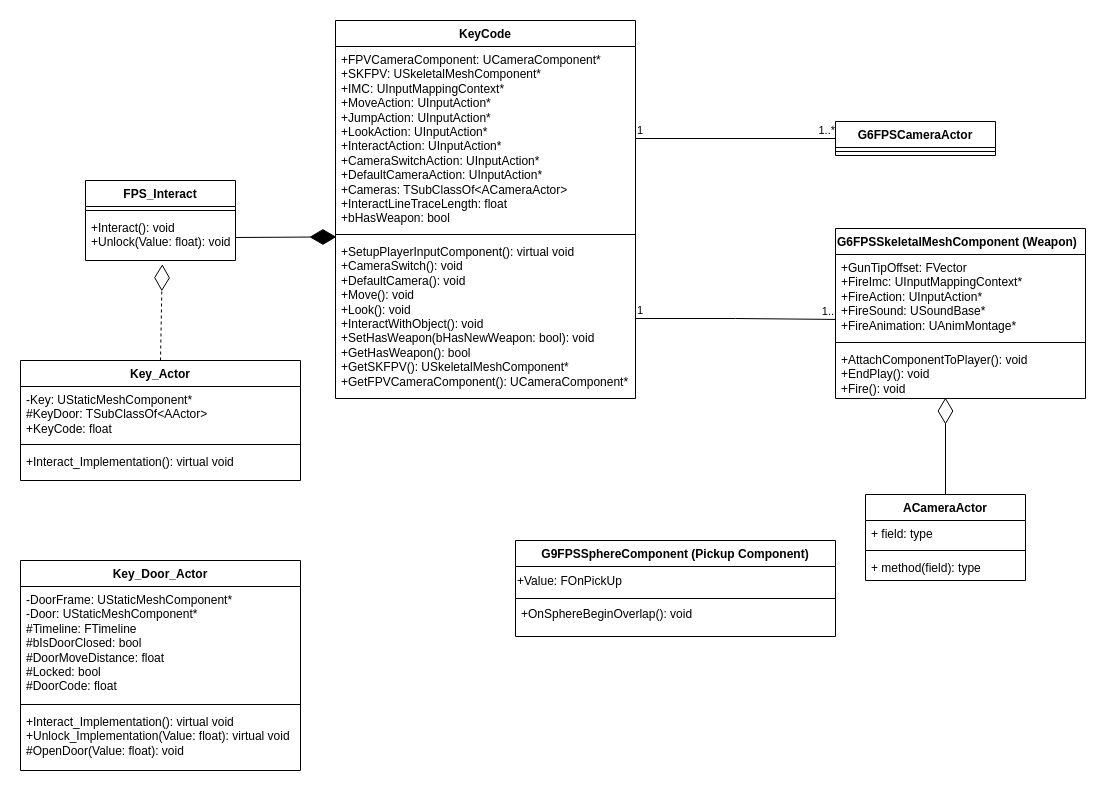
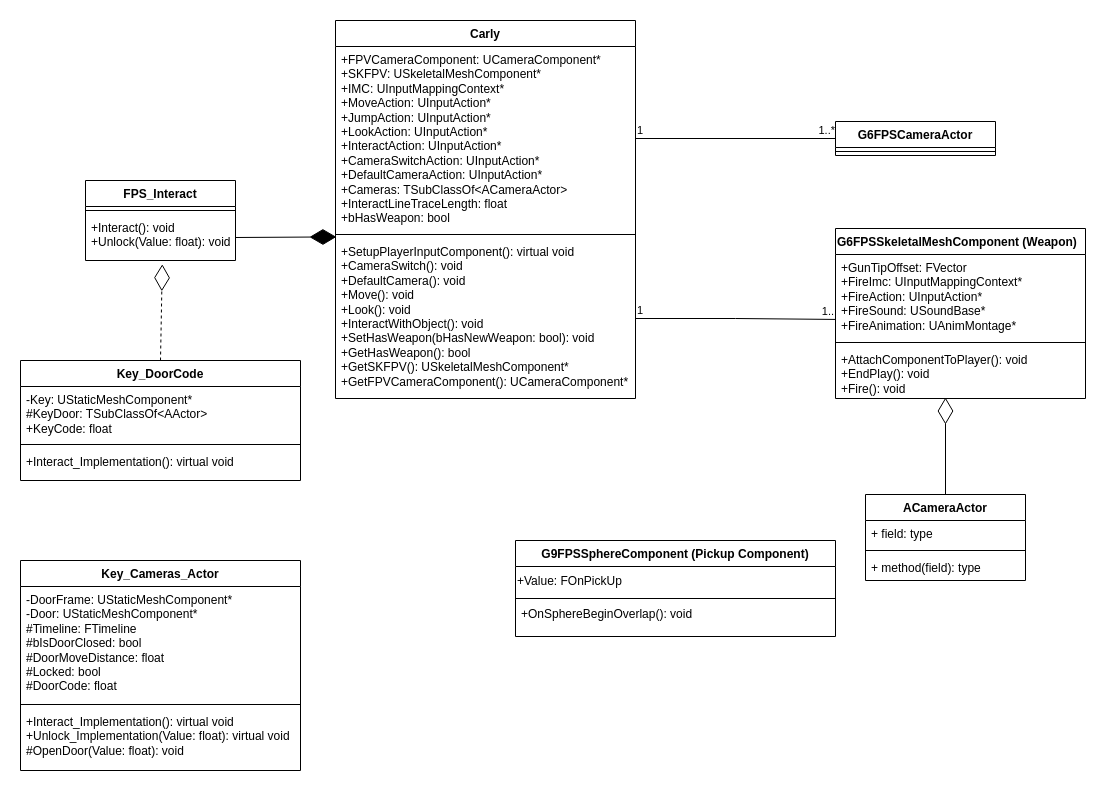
  <mxCell id="0" />
  <mxCell id="1" parent="0" />
  <mxCell id="2" value="G6FPSSkeletalMeshComponent (Weapon)" style="swimlane;fontStyle=1;align=left;verticalAlign=top;childLayout=stackLayout;horizontal=1;startSize=26;horizontalStack=0;resizeParent=1;resizeParentMax=0;resizeLast=0;collapsible=1;marginBottom=0;whiteSpace=wrap;html=1;" vertex="1" parent="1"><mxGeometry x="835" y="228" width="250" height="170" as="geometry" /></mxCell>
  <mxCell id="3" value="+GunTipOffset: FVector&lt;div&gt;+FireImc: UInputMappingContext*&lt;/div&gt;&lt;div&gt;+FireAction: UInputAction*&lt;/div&gt;&lt;div&gt;+FireSound: USoundBase*&lt;/div&gt;&lt;div&gt;+FireAnimation: UAnimMontage*&lt;/div&gt;" style="text;strokeColor=none;fillColor=none;align=left;verticalAlign=top;spacingLeft=4;spacingRight=4;overflow=hidden;rotatable=0;points=[[0,0.5],[1,0.5]];portConstraint=eastwest;whiteSpace=wrap;html=1;" vertex="1" parent="2"><mxGeometry y="26" width="250" height="84" as="geometry" /></mxCell>
  <mxCell id="4" value="" style="line;strokeWidth=1;fillColor=none;align=left;verticalAlign=middle;spacingTop=-1;spacingLeft=3;spacingRight=3;rotatable=0;labelPosition=right;points=[];portConstraint=eastwest;strokeColor=inherit;" vertex="1" parent="2"><mxGeometry y="110" width="250" height="8" as="geometry" /></mxCell>
  <mxCell id="5" value="+AttachComponentToPlayer(): void&lt;div&gt;+EndPlay(): void&lt;/div&gt;&lt;div&gt;+Fire(): void&lt;/div&gt;" style="text;strokeColor=none;fillColor=none;align=left;verticalAlign=top;spacingLeft=4;spacingRight=4;overflow=hidden;rotatable=0;points=[[0,0.5],[1,0.5]];portConstraint=eastwest;whiteSpace=wrap;html=1;" vertex="1" parent="2"><mxGeometry y="118" width="250" height="52" as="geometry" /></mxCell>
  <mxCell id="6" value="G9FPSSphereComponent (Pickup Component)" style="swimlane;fontStyle=1;align=center;verticalAlign=top;childLayout=stackLayout;horizontal=1;startSize=26;horizontalStack=0;resizeParent=1;resizeParentMax=0;resizeLast=0;collapsible=1;marginBottom=0;whiteSpace=wrap;html=1;" vertex="1" parent="1"><mxGeometry x="515" y="540" width="320" height="96" as="geometry" /></mxCell>
  <mxCell id="7" value="+Value: FOnPickUp" style="text;html=1;align=left;verticalAlign=middle;resizable=0;points=[];autosize=1;strokeColor=none;fillColor=none;" vertex="1" parent="6"><mxGeometry y="26" width="320" height="30" as="geometry" /></mxCell>
  <mxCell id="8" value="" style="line;strokeWidth=1;fillColor=none;align=left;verticalAlign=middle;spacingTop=-1;spacingLeft=3;spacingRight=3;rotatable=0;labelPosition=right;points=[];portConstraint=eastwest;strokeColor=inherit;" vertex="1" parent="6"><mxGeometry y="56" width="320" height="4" as="geometry" /></mxCell>
  <mxCell id="9" value="+OnSphereBeginOverlap(): void" style="text;strokeColor=none;fillColor=none;align=left;verticalAlign=top;spacingLeft=4;spacingRight=4;overflow=hidden;rotatable=0;points=[[0,0.5],[1,0.5]];portConstraint=eastwest;whiteSpace=wrap;html=1;" vertex="1" parent="6"><mxGeometry y="60" width="320" height="36" as="geometry" /></mxCell>
- <mxCell id="10" value="Key_Actor" style="swimlane;fontStyle=1;align=center;verticalAlign=top;childLayout=stackLayout;horizontal=1;startSize=26;horizontalStack=0;resizeParent=1;resizeParentMax=0;resizeLast=0;collapsible=1;marginBottom=0;whiteSpace=wrap;html=1;" vertex="1" parent="1"><mxGeometry x="20" y="360" width="280" height="120" as="geometry" /></mxCell>
+ <mxCell id="10" value="Key_DoorCode" style="swimlane;fontStyle=1;align=center;verticalAlign=top;childLayout=stackLayout;horizontal=1;startSize=26;horizontalStack=0;resizeParent=1;resizeParentMax=0;resizeLast=0;collapsible=1;marginBottom=0;whiteSpace=wrap;html=1;" vertex="1" parent="1"><mxGeometry x="20" y="360" width="280" height="120" as="geometry" /></mxCell>
  <mxCell id="11" value="-Key: UStaticMeshComponent*&lt;div&gt;#KeyDoor: TSubClassOf&amp;lt;AActor&amp;gt;&lt;/div&gt;&lt;div&gt;+KeyCode: float&lt;/div&gt;" style="text;strokeColor=none;fillColor=none;align=left;verticalAlign=top;spacingLeft=4;spacingRight=4;overflow=hidden;rotatable=0;points=[[0,0.5],[1,0.5]];portConstraint=eastwest;whiteSpace=wrap;html=1;" vertex="1" parent="10"><mxGeometry y="26" width="280" height="54" as="geometry" /></mxCell>
  <mxCell id="12" value="" style="line;strokeWidth=1;fillColor=none;align=left;verticalAlign=middle;spacingTop=-1;spacingLeft=3;spacingRight=3;rotatable=0;labelPosition=right;points=[];portConstraint=eastwest;strokeColor=inherit;" vertex="1" parent="10"><mxGeometry y="80" width="280" height="8" as="geometry" /></mxCell>
  <mxCell id="13" value="+Interact_Implementation(): virtual void&lt;div&gt;&lt;br&gt;&lt;/div&gt;" style="text;strokeColor=none;fillColor=none;align=left;verticalAlign=top;spacingLeft=4;spacingRight=4;overflow=hidden;rotatable=0;points=[[0,0.5],[1,0.5]];portConstraint=eastwest;whiteSpace=wrap;html=1;" vertex="1" parent="10"><mxGeometry y="88" width="280" height="32" as="geometry" /></mxCell>
- <mxCell id="14" value="Key_Door_Actor" style="swimlane;fontStyle=1;align=center;verticalAlign=top;childLayout=stackLayout;horizontal=1;startSize=26;horizontalStack=0;resizeParent=1;resizeParentMax=0;resizeLast=0;collapsible=1;marginBottom=0;whiteSpace=wrap;html=1;" vertex="1" parent="1"><mxGeometry x="20" y="560" width="280" height="210" as="geometry" /></mxCell>
+ <mxCell id="14" value="Key_Cameras_Actor" style="swimlane;fontStyle=1;align=center;verticalAlign=top;childLayout=stackLayout;horizontal=1;startSize=26;horizontalStack=0;resizeParent=1;resizeParentMax=0;resizeLast=0;collapsible=1;marginBottom=0;whiteSpace=wrap;html=1;" vertex="1" parent="1"><mxGeometry x="20" y="560" width="280" height="210" as="geometry" /></mxCell>
  <mxCell id="15" value="-DoorFrame: UStaticMeshComponent*&lt;div&gt;-Door: UStaticMeshComponent*&lt;/div&gt;&lt;div&gt;#Timeline: FTimeline&lt;/div&gt;&lt;div&gt;#bIsDoorClosed: bool&lt;/div&gt;&lt;div&gt;#DoorMoveDistance: float&lt;/div&gt;&lt;div&gt;#Locked: bool&lt;/div&gt;&lt;div&gt;#DoorCode: float&lt;/div&gt;" style="text;strokeColor=none;fillColor=none;align=left;verticalAlign=top;spacingLeft=4;spacingRight=4;overflow=hidden;rotatable=0;points=[[0,0.5],[1,0.5]];portConstraint=eastwest;whiteSpace=wrap;html=1;" vertex="1" parent="14"><mxGeometry y="26" width="280" height="114" as="geometry" /></mxCell>
  <mxCell id="16" value="" style="line;strokeWidth=1;fillColor=none;align=left;verticalAlign=middle;spacingTop=-1;spacingLeft=3;spacingRight=3;rotatable=0;labelPosition=right;points=[];portConstraint=eastwest;strokeColor=inherit;" vertex="1" parent="14"><mxGeometry y="140" width="280" height="8" as="geometry" /></mxCell>
  <mxCell id="17" value="+Interact_Implementation(): virtual void&lt;div&gt;+Unlock_Implementation(Value: float): virtual void&lt;/div&gt;&lt;div&gt;#OpenDoor(Value: float): void&lt;/div&gt;" style="text;strokeColor=none;fillColor=none;align=left;verticalAlign=top;spacingLeft=4;spacingRight=4;overflow=hidden;rotatable=0;points=[[0,0.5],[1,0.5]];portConstraint=eastwest;whiteSpace=wrap;html=1;" vertex="1" parent="14"><mxGeometry y="148" width="280" height="62" as="geometry" /></mxCell>
- <mxCell id="18" value="KeyCode" style="swimlane;fontStyle=1;align=center;verticalAlign=top;childLayout=stackLayout;horizontal=1;startSize=26;horizontalStack=0;resizeParent=1;resizeParentMax=0;resizeLast=0;collapsible=1;marginBottom=0;whiteSpace=wrap;html=1;" vertex="1" parent="1"><mxGeometry x="335" y="20" width="300" height="378" as="geometry" /></mxCell>
+ <mxCell id="18" value="Carly" style="swimlane;fontStyle=1;align=center;verticalAlign=top;childLayout=stackLayout;horizontal=1;startSize=26;horizontalStack=0;resizeParent=1;resizeParentMax=0;resizeLast=0;collapsible=1;marginBottom=0;whiteSpace=wrap;html=1;" vertex="1" parent="1"><mxGeometry x="335" y="20" width="300" height="378" as="geometry" /></mxCell>
  <mxCell id="19" value="+FPVCameraComponent: UCameraComponent*&lt;div&gt;+SKFPV: USkeletalMeshComponent*&lt;/div&gt;&lt;div&gt;+IMC: UInputMappingContext*&lt;/div&gt;&lt;div&gt;+MoveAction:&amp;nbsp;&lt;span style=&quot;background-color: initial;&quot;&gt;UInputAction*&lt;/span&gt;&lt;/div&gt;&lt;div&gt;&lt;span style=&quot;background-color: initial;&quot;&gt;+JumpAction:&amp;nbsp;&lt;/span&gt;&lt;span style=&quot;background-color: initial;&quot;&gt;UInputAction*&lt;/span&gt;&lt;/div&gt;&lt;div&gt;&lt;span style=&quot;background-color: initial;&quot;&gt;+LookAction:&amp;nbsp;&lt;/span&gt;&lt;span style=&quot;background-color: initial;&quot;&gt;UInputAction*&lt;/span&gt;&lt;/div&gt;&lt;div&gt;&lt;span style=&quot;background-color: initial;&quot;&gt;+InteractAction:&amp;nbsp;&lt;/span&gt;&lt;span style=&quot;background-color: initial;&quot;&gt;UInputAction*&lt;/span&gt;&lt;/div&gt;&lt;div&gt;&lt;span style=&quot;background-color: initial;&quot;&gt;+CameraSwitchAction:&amp;nbsp;&lt;/span&gt;&lt;span style=&quot;background-color: initial;&quot;&gt;UInputAction*&lt;/span&gt;&lt;/div&gt;&lt;div&gt;&lt;span style=&quot;background-color: initial;&quot;&gt;+DefaultCameraAction:&amp;nbsp;&lt;/span&gt;&lt;span style=&quot;background-color: initial;&quot;&gt;UInputAction*&lt;/span&gt;&lt;/div&gt;&lt;div&gt;+Cameras: TSubClassOf&amp;lt;ACameraActor&amp;gt;&lt;/div&gt;&lt;div&gt;+InteractLineTraceLength: float&lt;/div&gt;&lt;div&gt;+bHasWeapon: bool&lt;/div&gt;" style="text;strokeColor=none;fillColor=none;align=left;verticalAlign=top;spacingLeft=4;spacingRight=4;overflow=hidden;rotatable=0;points=[[0,0.5],[1,0.5]];portConstraint=eastwest;whiteSpace=wrap;html=1;" vertex="1" parent="18"><mxGeometry y="26" width="300" height="184" as="geometry" /></mxCell>
  <mxCell id="20" value="" style="line;strokeWidth=1;fillColor=none;align=left;verticalAlign=middle;spacingTop=-1;spacingLeft=3;spacingRight=3;rotatable=0;labelPosition=right;points=[];portConstraint=eastwest;strokeColor=inherit;" vertex="1" parent="18"><mxGeometry y="210" width="300" height="8" as="geometry" /></mxCell>
  <mxCell id="21" value="+SetupPlayerInputComponent(): virtual void&lt;div&gt;+CameraSwitch(): void&lt;/div&gt;&lt;div&gt;+DefaultCamera(): void&lt;/div&gt;&lt;div&gt;+Move(): void&lt;/div&gt;&lt;div&gt;+Look(): void&lt;/div&gt;&lt;div&gt;+InteractWithObject(): void&lt;/div&gt;&lt;div&gt;+SetHasWeapon(bHasNewWeapon: bool): void&lt;/div&gt;&lt;div&gt;+GetHasWeapon(): bool&lt;/div&gt;&lt;div&gt;+GetSKFPV(): USkeletalMeshComponent*&lt;/div&gt;&lt;div&gt;+GetFPVCameraComponent(): UCameraComponent*&lt;/div&gt;" style="text;strokeColor=none;fillColor=none;align=left;verticalAlign=top;spacingLeft=4;spacingRight=4;overflow=hidden;rotatable=0;points=[[0,0.5],[1,0.5]];portConstraint=eastwest;whiteSpace=wrap;html=1;" vertex="1" parent="18"><mxGeometry y="218" width="300" height="160" as="geometry" /></mxCell>
  <mxCell id="22" value="FPS_Interact" style="swimlane;fontStyle=1;align=center;verticalAlign=top;childLayout=stackLayout;horizontal=1;startSize=26;horizontalStack=0;resizeParent=1;resizeParentMax=0;resizeLast=0;collapsible=1;marginBottom=0;whiteSpace=wrap;html=1;" vertex="1" parent="1"><mxGeometry x="85" y="180" width="150" height="80" as="geometry" /></mxCell>
  <mxCell id="23" value="" style="line;strokeWidth=1;fillColor=none;align=left;verticalAlign=middle;spacingTop=-1;spacingLeft=3;spacingRight=3;rotatable=0;labelPosition=right;points=[];portConstraint=eastwest;strokeColor=inherit;" vertex="1" parent="22"><mxGeometry y="26" width="150" height="8" as="geometry" /></mxCell>
  <mxCell id="24" value="+Interact(): void&lt;div&gt;+Unlock(Value: float): void&lt;/div&gt;" style="text;strokeColor=none;fillColor=none;align=left;verticalAlign=top;spacingLeft=4;spacingRight=4;overflow=hidden;rotatable=0;points=[[0,0.5],[1,0.5]];portConstraint=eastwest;whiteSpace=wrap;html=1;" vertex="1" parent="22"><mxGeometry y="34" width="150" height="46" as="geometry" /></mxCell>
  <mxCell id="25" value="G6FPSCameraActor" style="swimlane;fontStyle=1;align=center;verticalAlign=top;childLayout=stackLayout;horizontal=1;startSize=26;horizontalStack=0;resizeParent=1;resizeParentMax=0;resizeLast=0;collapsible=1;marginBottom=0;whiteSpace=wrap;html=1;" vertex="1" parent="1"><mxGeometry x="835" y="121" width="160" height="34" as="geometry" /></mxCell>
  <mxCell id="26" value="" style="line;strokeWidth=1;fillColor=none;align=left;verticalAlign=middle;spacingTop=-1;spacingLeft=3;spacingRight=3;rotatable=0;labelPosition=right;points=[];portConstraint=eastwest;strokeColor=inherit;" vertex="1" parent="25"><mxGeometry y="26" width="160" height="8" as="geometry" /></mxCell>
  <mxCell id="27" value="" style="endArrow=none;html=1;edgeStyle=orthogonalEdgeStyle;rounded=0;entryX=0;entryY=0.5;entryDx=0;entryDy=0;exitX=1;exitY=0.5;exitDx=0;exitDy=0;" edge="1" parent="1" source="19" target="25"><mxGeometry relative="1" as="geometry"><mxPoint x="625" y="80" as="sourcePoint" /><mxPoint x="785" y="80" as="targetPoint" /></mxGeometry></mxCell>
  <mxCell id="28" value="1" style="edgeLabel;resizable=0;html=1;align=left;verticalAlign=bottom;" connectable="0" vertex="1" parent="27"><mxGeometry x="-1" relative="1" as="geometry" /></mxCell>
  <mxCell id="29" value="1..*" style="edgeLabel;resizable=0;html=1;align=right;verticalAlign=bottom;" connectable="0" vertex="1" parent="27"><mxGeometry x="1" relative="1" as="geometry" /></mxCell>
  <mxCell id="30" value="" style="endArrow=none;html=1;edgeStyle=orthogonalEdgeStyle;rounded=0;exitX=1;exitY=0.5;exitDx=0;exitDy=0;entryX=-0.002;entryY=0.773;entryDx=0;entryDy=0;entryPerimeter=0;" edge="1" parent="1" source="21" target="3"><mxGeometry relative="1" as="geometry"><mxPoint x="625" y="350" as="sourcePoint" /><mxPoint x="785" y="350" as="targetPoint" /></mxGeometry></mxCell>
  <mxCell id="31" value="1" style="edgeLabel;resizable=0;html=1;align=left;verticalAlign=bottom;" connectable="0" vertex="1" parent="30"><mxGeometry x="-1" relative="1" as="geometry" /></mxCell>
  <mxCell id="32" value="1.." style="edgeLabel;resizable=0;html=1;align=right;verticalAlign=bottom;" connectable="0" vertex="1" parent="30"><mxGeometry x="1" relative="1" as="geometry" /></mxCell>
  <mxCell id="33" value="ACameraActor" style="swimlane;fontStyle=1;align=center;verticalAlign=top;childLayout=stackLayout;horizontal=1;startSize=26;horizontalStack=0;resizeParent=1;resizeParentMax=0;resizeLast=0;collapsible=1;marginBottom=0;whiteSpace=wrap;html=1;" vertex="1" parent="1"><mxGeometry x="865" y="494" width="160" height="86" as="geometry" /></mxCell>
  <mxCell id="34" value="+ field: type" style="text;strokeColor=none;fillColor=none;align=left;verticalAlign=top;spacingLeft=4;spacingRight=4;overflow=hidden;rotatable=0;points=[[0,0.5],[1,0.5]];portConstraint=eastwest;whiteSpace=wrap;html=1;" vertex="1" parent="33"><mxGeometry y="26" width="160" height="26" as="geometry" /></mxCell>
  <mxCell id="35" value="" style="line;strokeWidth=1;fillColor=none;align=left;verticalAlign=middle;spacingTop=-1;spacingLeft=3;spacingRight=3;rotatable=0;labelPosition=right;points=[];portConstraint=eastwest;strokeColor=inherit;" vertex="1" parent="33"><mxGeometry y="52" width="160" height="8" as="geometry" /></mxCell>
  <mxCell id="36" value="+ method(field): type" style="text;strokeColor=none;fillColor=none;align=left;verticalAlign=top;spacingLeft=4;spacingRight=4;overflow=hidden;rotatable=0;points=[[0,0.5],[1,0.5]];portConstraint=eastwest;whiteSpace=wrap;html=1;" vertex="1" parent="33"><mxGeometry y="60" width="160" height="26" as="geometry" /></mxCell>
  <mxCell id="37" value="" style="endArrow=diamondThin;endFill=0;endSize=24;html=1;rounded=0;exitX=0.5;exitY=0;exitDx=0;exitDy=0;entryX=0.44;entryY=0.981;entryDx=0;entryDy=0;entryPerimeter=0;" edge="1" parent="1" source="33" target="5"><mxGeometry width="160" relative="1" as="geometry"><mxPoint x="960.52" y="450.65" as="sourcePoint" /><mxPoint x="965" y="380" as="targetPoint" /></mxGeometry></mxCell>
  <mxCell id="38" value="" style="endArrow=diamondThin;endFill=1;endSize=24;html=1;rounded=0;entryX=0.003;entryY=-0.01;entryDx=0;entryDy=0;entryPerimeter=0;exitX=1;exitY=0.5;exitDx=0;exitDy=0;" edge="1" parent="1" source="24" target="21"><mxGeometry width="160" relative="1" as="geometry"><mxPoint x="365" y="380" as="sourcePoint" /><mxPoint x="525" y="380" as="targetPoint" /></mxGeometry></mxCell>
  <mxCell id="39" value="" style="endArrow=diamondThin;endFill=0;endSize=24;html=1;rounded=0;entryX=0.512;entryY=1.082;entryDx=0;entryDy=0;entryPerimeter=0;exitX=0.5;exitY=0;exitDx=0;exitDy=0;dashed=1;" edge="1" parent="1" source="10" target="24"><mxGeometry width="160" relative="1" as="geometry"><mxPoint x="75" y="310" as="sourcePoint" /><mxPoint x="235" y="310" as="targetPoint" /></mxGeometry></mxCell>
